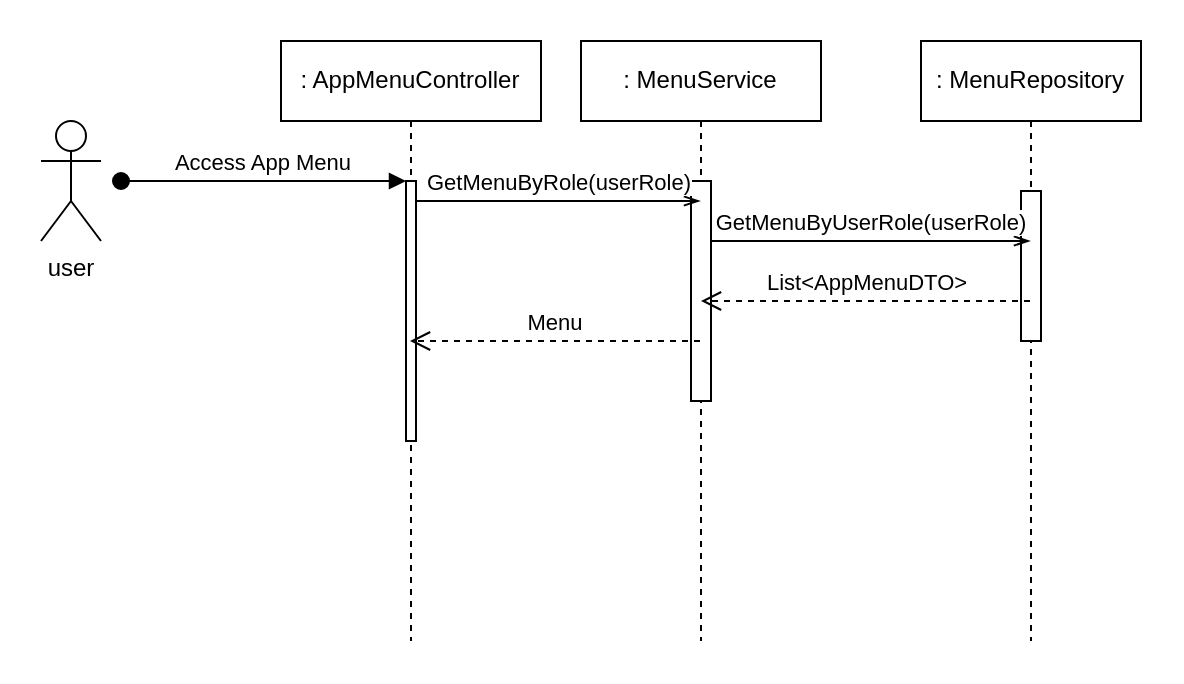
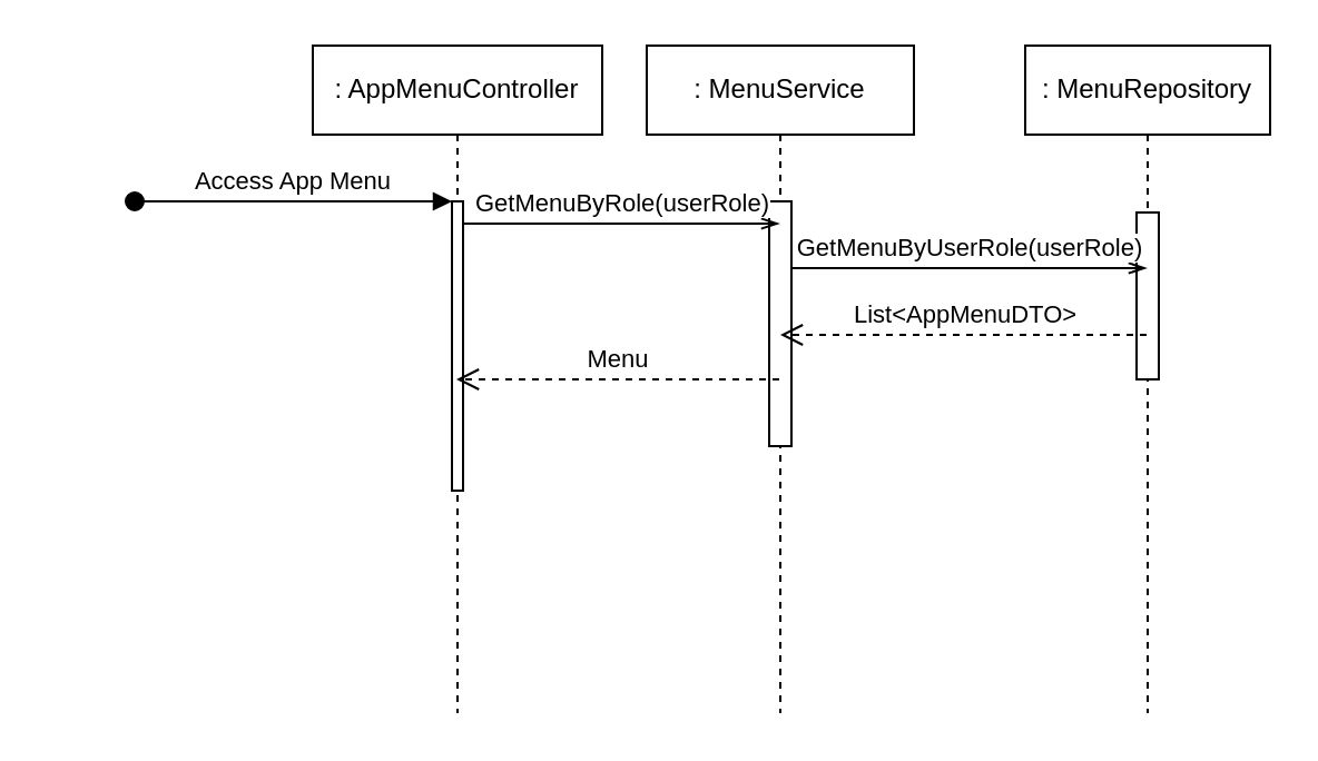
  <mxCell id="0" />
  <mxCell id="1" parent="0" />
  <mxCell id="2" value=": AppMenuController" style="shape=umlLifeline;perimeter=lifelinePerimeter;whiteSpace=wrap;html=1;container=0;dropTarget=0;collapsible=0;recursiveResize=0;outlineConnect=0;portConstraint=eastwest;newEdgeStyle={&quot;edgeStyle&quot;:&quot;elbowEdgeStyle&quot;,&quot;elbow&quot;:&quot;vertical&quot;,&quot;curved&quot;:0,&quot;rounded&quot;:0};" parent="1" vertex="1"><mxGeometry x="140" y="20" width="130" height="300" as="geometry" /></mxCell>
  <mxCell id="3" value="" style="html=1;points=[];perimeter=orthogonalPerimeter;outlineConnect=0;targetShapes=umlLifeline;portConstraint=eastwest;newEdgeStyle={&quot;edgeStyle&quot;:&quot;elbowEdgeStyle&quot;,&quot;elbow&quot;:&quot;vertical&quot;,&quot;curved&quot;:0,&quot;rounded&quot;:0};" parent="2" vertex="1"><mxGeometry x="62.5" y="70" width="5" height="130" as="geometry" /></mxCell>
  <mxCell id="4" value="Access App Menu" style="html=1;verticalAlign=bottom;startArrow=oval;endArrow=block;startSize=8;edgeStyle=elbowEdgeStyle;elbow=vertical;curved=0;rounded=0;" parent="2" target="3" edge="1"><mxGeometry relative="1" as="geometry"><mxPoint x="-80" y="70" as="sourcePoint" /><Array as="points"><mxPoint x="-40" y="70" /></Array></mxGeometry></mxCell>
  <mxCell id="5" value=": MenuService" style="shape=umlLifeline;perimeter=lifelinePerimeter;whiteSpace=wrap;html=1;container=0;dropTarget=0;collapsible=0;recursiveResize=0;outlineConnect=0;portConstraint=eastwest;newEdgeStyle={&quot;edgeStyle&quot;:&quot;elbowEdgeStyle&quot;,&quot;elbow&quot;:&quot;vertical&quot;,&quot;curved&quot;:0,&quot;rounded&quot;:0};" parent="1" vertex="1"><mxGeometry x="290" y="20" width="120" height="300" as="geometry" /></mxCell>
  <mxCell id="6" value="" style="html=1;points=[];perimeter=orthogonalPerimeter;outlineConnect=0;targetShapes=umlLifeline;portConstraint=eastwest;newEdgeStyle={&quot;edgeStyle&quot;:&quot;elbowEdgeStyle&quot;,&quot;elbow&quot;:&quot;vertical&quot;,&quot;curved&quot;:0,&quot;rounded&quot;:0};" parent="5" vertex="1"><mxGeometry x="55" y="70" width="10" height="110" as="geometry" /></mxCell>
  <mxCell id="7" value="GetMenuByRole(userRole)" style="html=1;verticalAlign=bottom;endArrow=openThin;edgeStyle=elbowEdgeStyle;elbow=vertical;curved=0;rounded=0;endFill=0;" parent="1" source="3" target="5" edge="1"><mxGeometry x="-0.001" relative="1" as="geometry"><mxPoint x="185" y="100" as="sourcePoint" /><Array as="points"><mxPoint x="280" y="100" /></Array><mxPoint x="365" y="100" as="targetPoint" /><mxPoint as="offset" /></mxGeometry></mxCell>
  <mxCell id="8" value="Menu" style="html=1;verticalAlign=bottom;endArrow=open;dashed=1;endSize=8;edgeStyle=elbowEdgeStyle;elbow=vertical;curved=0;rounded=0;" parent="1" edge="1" target="2" source="5"><mxGeometry relative="1" as="geometry"><mxPoint x="240" y="189" as="targetPoint" /><Array as="points" /><mxPoint x="320" y="190" as="sourcePoint" /></mxGeometry></mxCell>
- <mxCell id="9" value="user" style="shape=umlActor;verticalLabelPosition=bottom;verticalAlign=top;html=1;" parent="1" vertex="1"><mxGeometry x="20" y="60" width="30" height="60" as="geometry" /></mxCell>
  <mxCell id="10" value=": MenuRepository" style="shape=umlLifeline;perimeter=lifelinePerimeter;whiteSpace=wrap;html=1;container=0;dropTarget=0;collapsible=0;recursiveResize=0;outlineConnect=0;portConstraint=eastwest;newEdgeStyle={&quot;edgeStyle&quot;:&quot;elbowEdgeStyle&quot;,&quot;elbow&quot;:&quot;vertical&quot;,&quot;curved&quot;:0,&quot;rounded&quot;:0};" parent="1" vertex="1"><mxGeometry x="460" y="20" width="110" height="300" as="geometry" /></mxCell>
  <mxCell id="11" value="" style="html=1;points=[];perimeter=orthogonalPerimeter;outlineConnect=0;targetShapes=umlLifeline;portConstraint=eastwest;newEdgeStyle={&quot;edgeStyle&quot;:&quot;elbowEdgeStyle&quot;,&quot;elbow&quot;:&quot;vertical&quot;,&quot;curved&quot;:0,&quot;rounded&quot;:0};" parent="10" vertex="1"><mxGeometry x="50" y="75" width="10" height="75" as="geometry" /></mxCell>
  <mxCell id="12" value="GetMenuByUserRole(userRole)" style="html=1;verticalAlign=bottom;endArrow=openThin;curved=0;rounded=0;endFill=0;" parent="1" source="6" target="10" edge="1"><mxGeometry x="0.003" width="80" relative="1" as="geometry"><mxPoint x="380" y="120" as="sourcePoint" /><mxPoint x="510" y="120" as="targetPoint" /><Array as="points"><mxPoint x="470" y="120" /></Array><mxPoint as="offset" /></mxGeometry></mxCell>
  <mxCell id="13" value="List&amp;lt;AppMenuDTO&amp;gt;" style="html=1;verticalAlign=bottom;endArrow=open;dashed=1;endSize=8;edgeStyle=elbowEdgeStyle;elbow=horizontal;curved=0;rounded=0;" edge="1" parent="1" source="10"><mxGeometry relative="1" as="geometry"><mxPoint x="350" y="150" as="targetPoint" /><Array as="points"><mxPoint x="432.5" y="150" /></Array><mxPoint x="507.5" y="150" as="sourcePoint" /></mxGeometry></mxCell>
